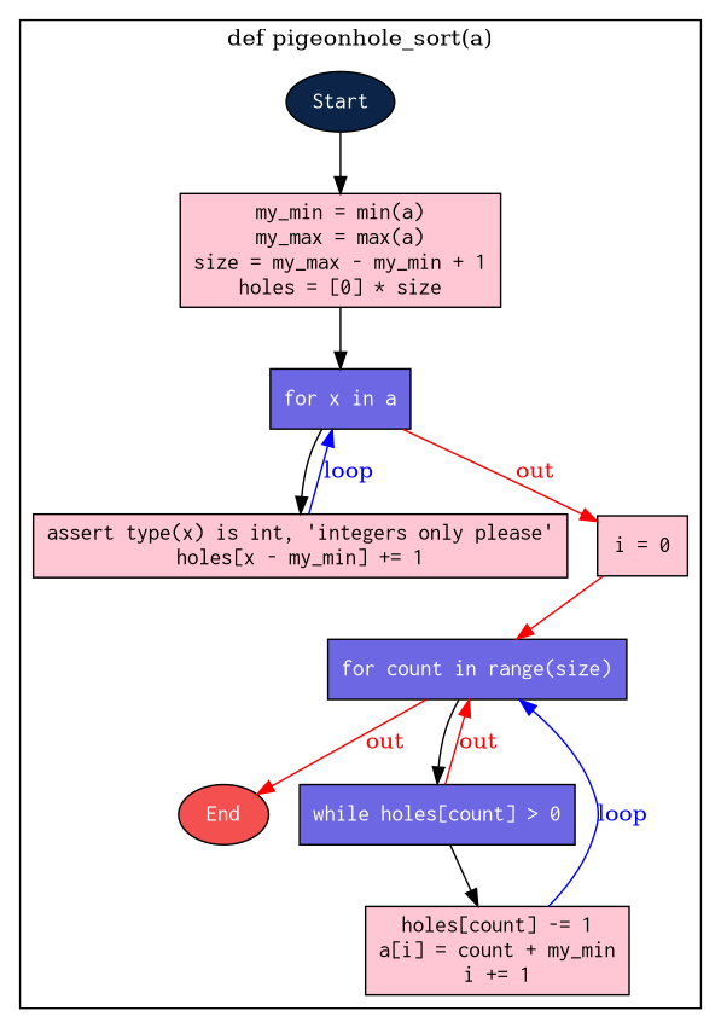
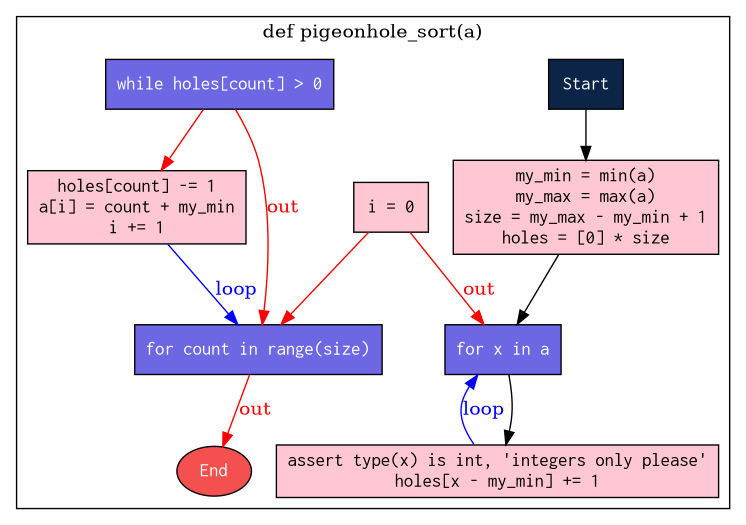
  digraph {
    bgcolor=white
    node [fillcolor="#FFC6D3" fontcolor=white fontname=courier shape=rect style=filled type=STATEMENT]
    edge [source="@current_to_next"]
-   n1 [fillcolor="#0B2447" label=Start shape=ellipse type=START]
+   n1 [fillcolor="#0B2447" label=Start shape=box type=START]
    n2 [fontcolor=black label="my_min = min(a)\nmy_max = max(a)\nsize = my_max - my_min + 1\nholes = [0] * size\n"]
    n3 [fillcolor="#6D67E4" label="for x in a" type=LOOP]
    n4 [fontcolor=black label="assert type(x) is int, 'integers only please'\nholes[x - my_min] += 1\n"]
    n5 [fontcolor=black label="i = 0\n"]
    n6 [fillcolor="#6D67E4" label="for count in range(size)" type=LOOP]
    n7 [fillcolor="#6D67E4" label="while holes[count] > 0" type=LOOP]
    n8 [fillcolor="#F45050" label=End shape=ellipse type=END]
    n9 [fontcolor=black label="holes[count] -= 1\na[i] = count + my_min\ni += 1\n"]
    subgraph cluster_1 {
      label="def pigeonhole_sort(a)"
      n1
      n2
      n3
      n4
      n5
      n6
      n7
      n8
      n9
    }
    n1 -> n2
    n2 -> n3
    n3 -> n4 [source="@loop_to_next"]
-   n3 -> n5 [color=red fontcolor=red label=out source="@loop_to_next_sibling"]
+   n5 -> n3 [color=red fontcolor=red label=out source="@loop_to_next_sibling"]
    n4 -> n3 [color=blue fontcolor=blue label=loop source="@last_to_loop"]
    n5 -> n6 [color=red]
-   n6 -> n7 [source="@loop_to_next"]
    n6 -> n8 [color=red fontcolor=red label=out source="@end_loop_to_end"]
    n7 -> n6 [color=red fontcolor=red label=out source="@loop_to_parent_loop"]
-   n7 -> n9 [source="@loop_to_next"]
+   n7 -> n9 [source="@loop_to_next" color=red]
    n9 -> n6 [color=blue fontcolor=blue label=loop source="@last_to_loop"]
  }
